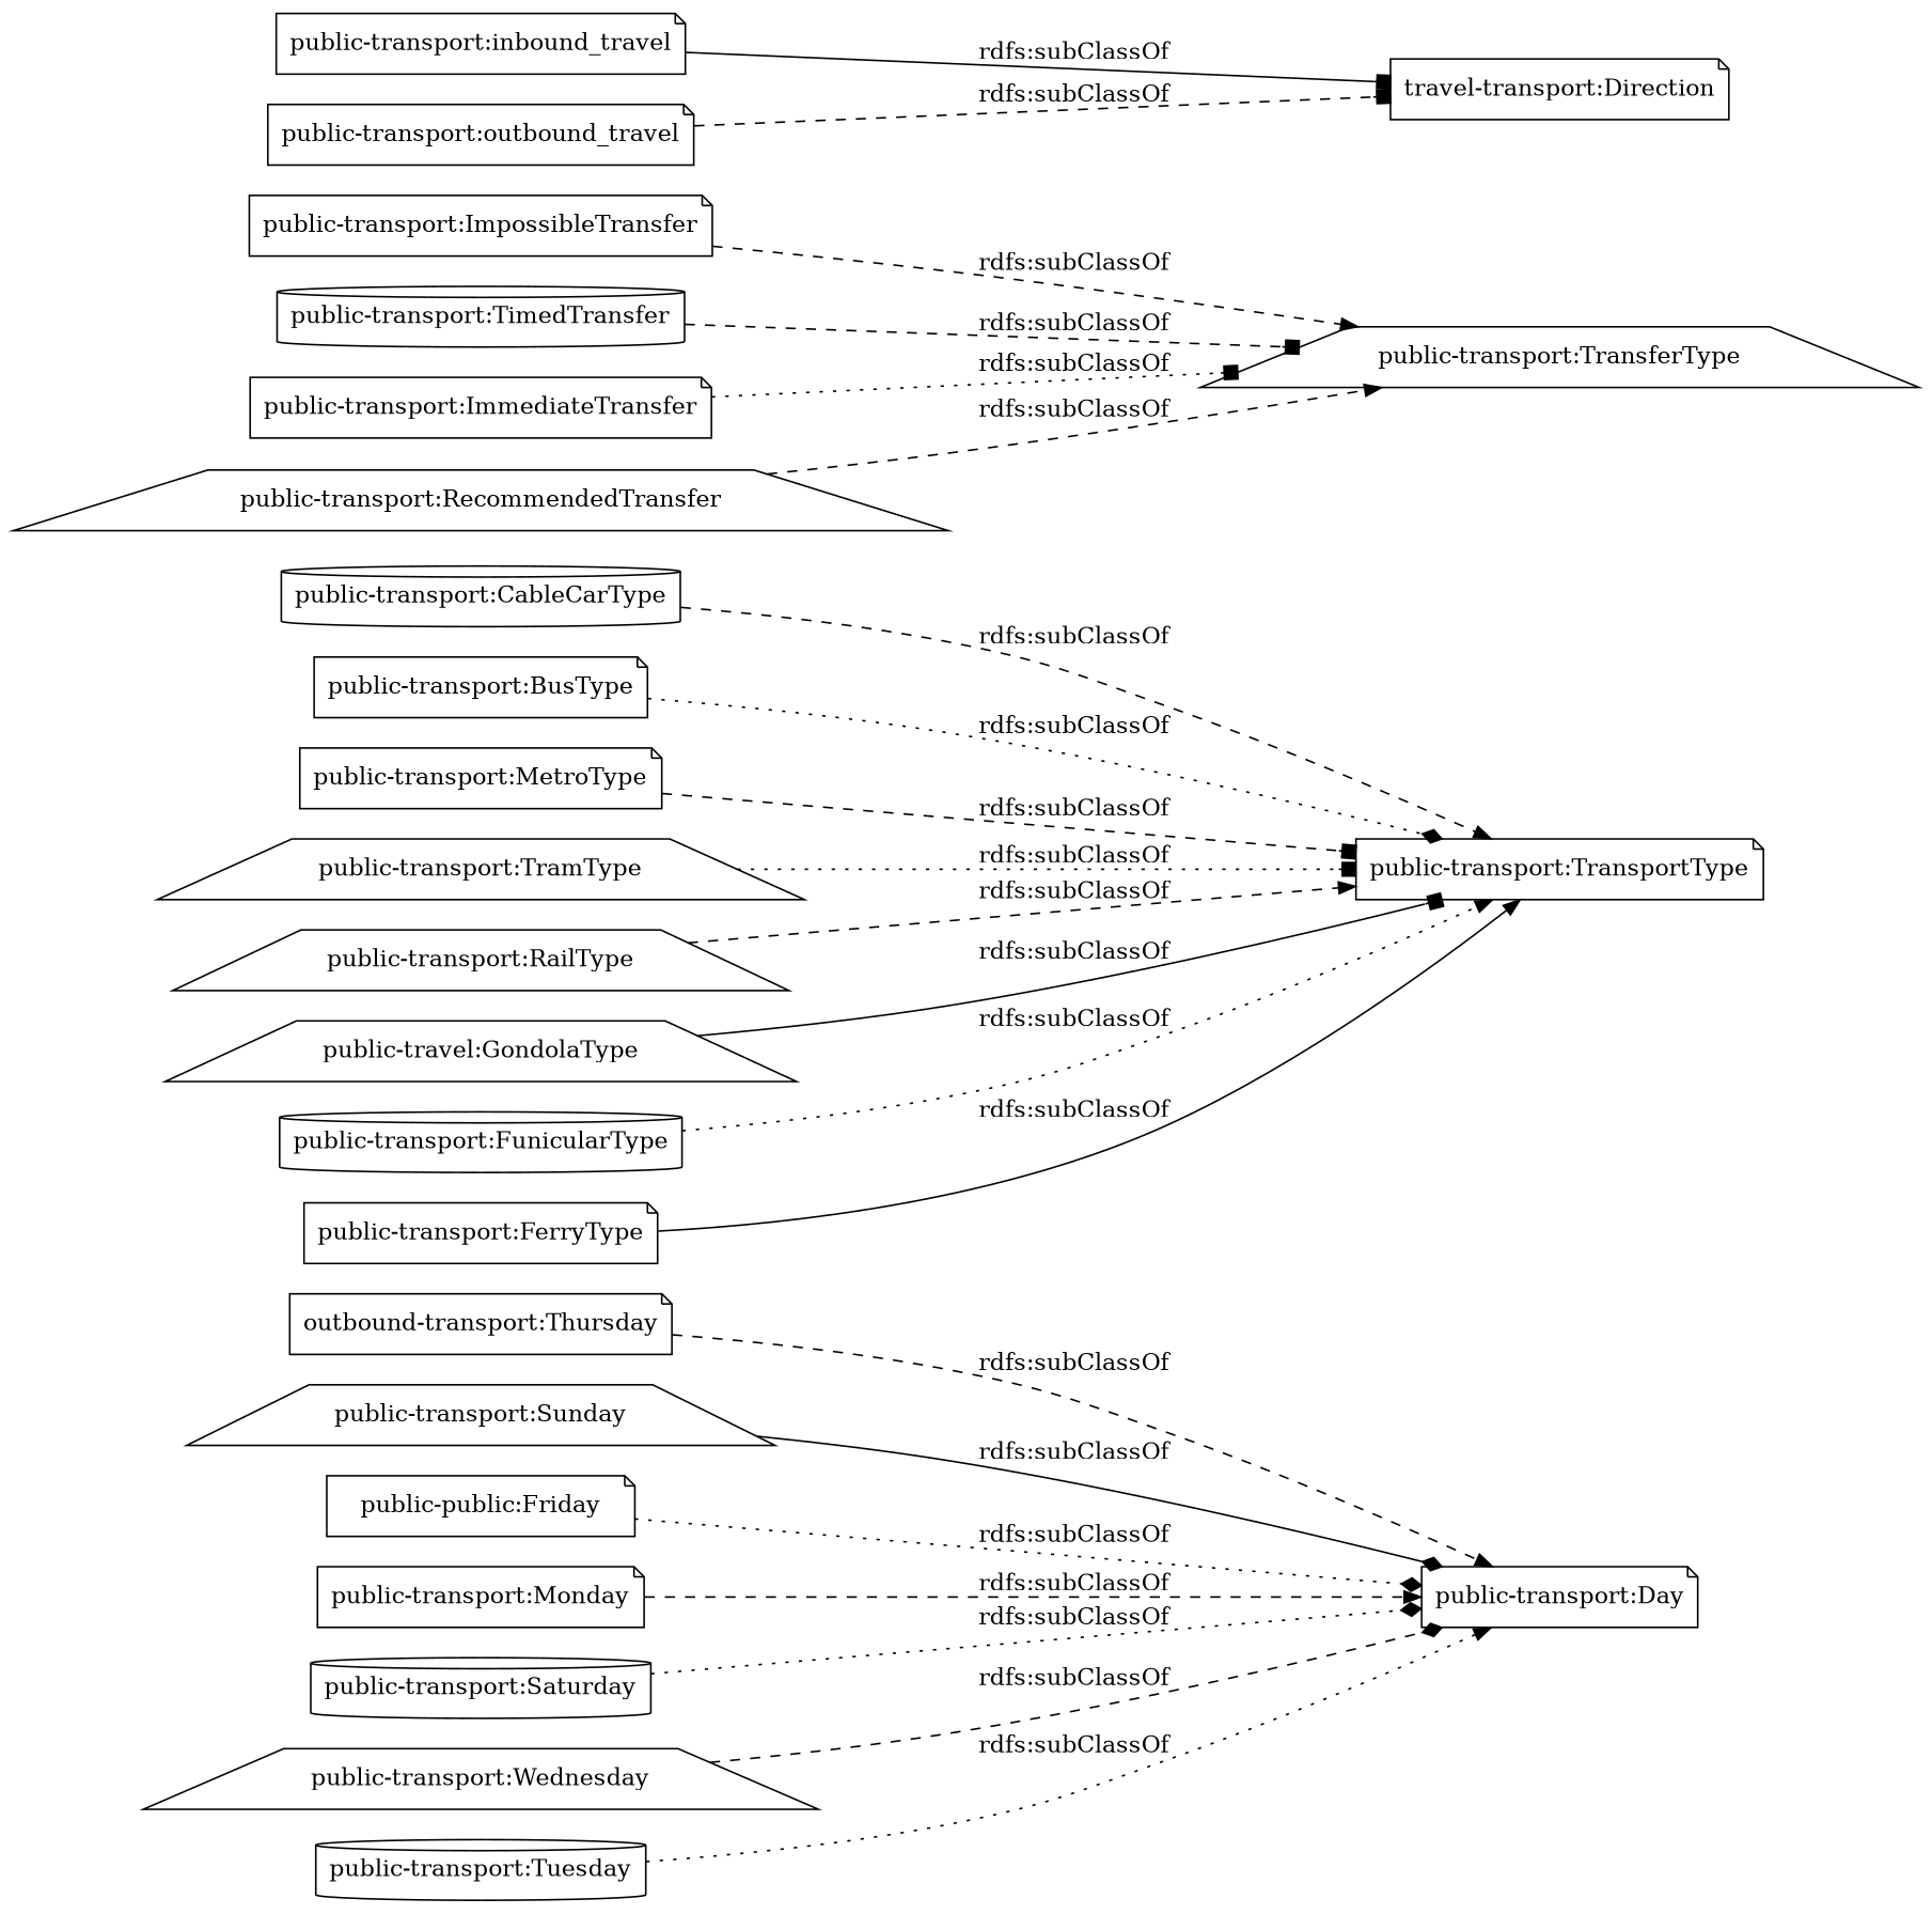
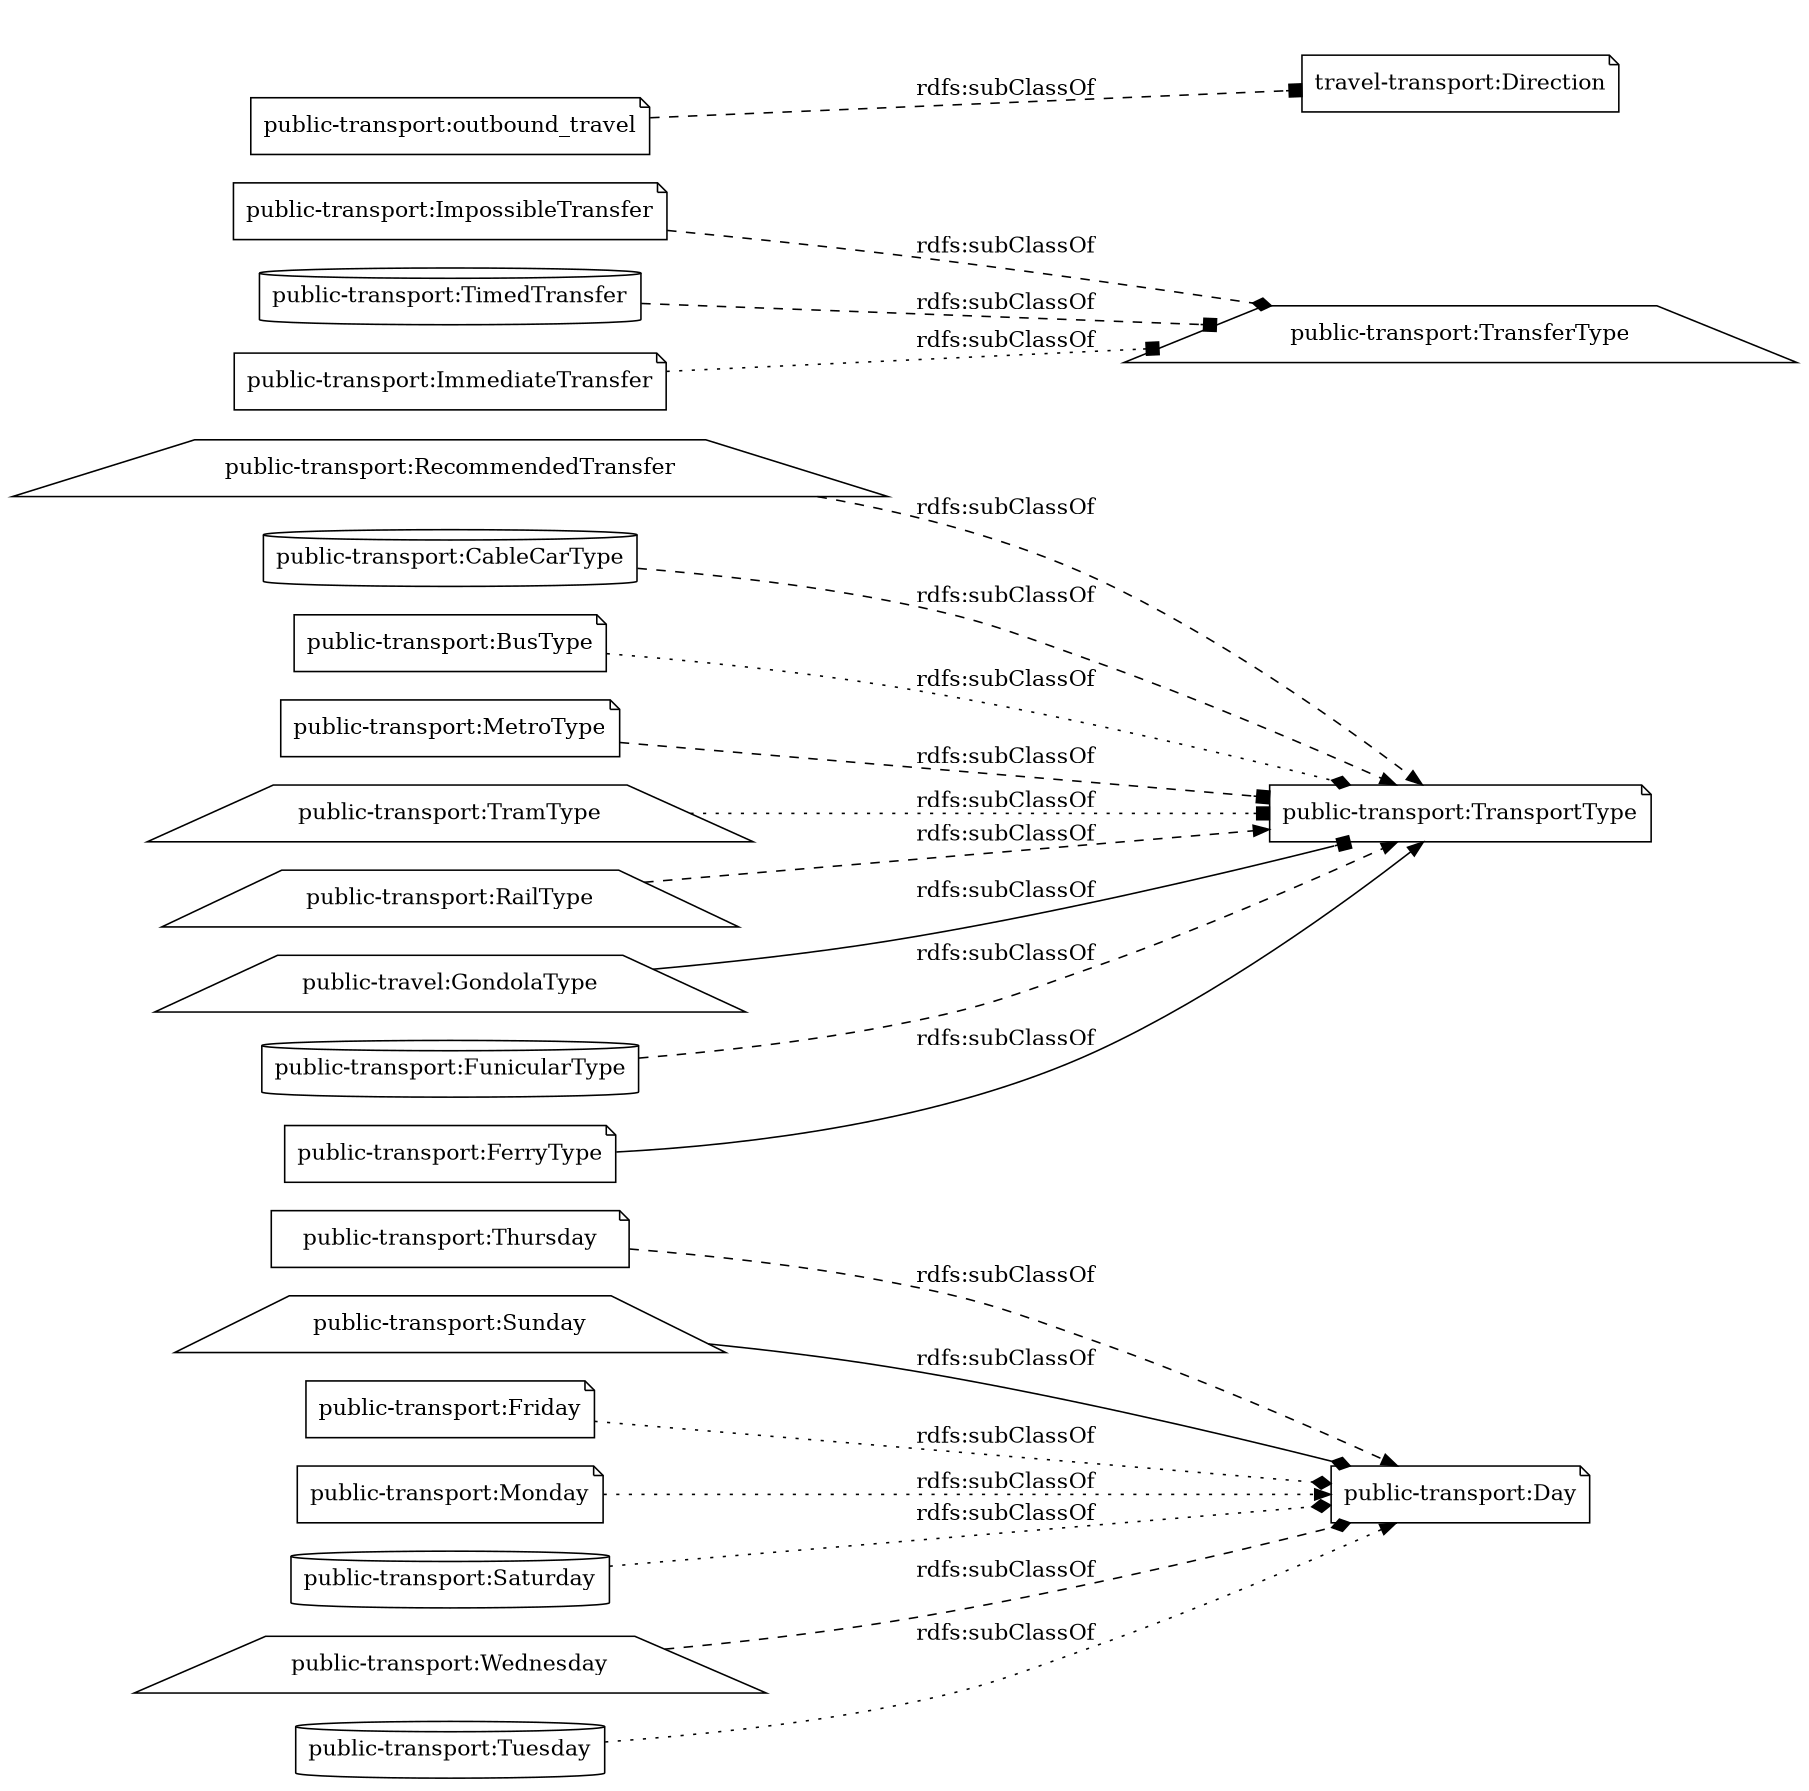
  digraph {
    rankdir=LR
    node [color=black shape=note]
    edge [arrowhead=normal style=dashed]
-   "public-transport:Thursday" [label="outbound-transport:Thursday"]
+   "public-transport:Thursday"
    "public-transport:Day"
    "public-transport:TimedTransfer" [shape=cylinder]
    "public-transport:TransferType" [shape=trapezium]
    "public-transport:ImmediateTransfer"
    n6 [label="travel-transport:Direction"]
-   "public-transport:inbound_travel"
    "public-transport:TramType" [shape=trapezium]
    "public-transport:TransportType"
    "public-transport:RailType" [shape=trapezium]
    n11 [label="public-travel:GondolaType" shape=trapezium]
    "public-transport:FunicularType" [shape=cylinder]
    "public-transport:Sunday" [shape=trapezium]
-   "public-transport:Friday" [label="public-public:Friday"]
+   "public-transport:Friday"
    "public-transport:Monday"
    "public-transport:RecommendedTransfer" [shape=trapezium]
    "public-transport:FerryType"
    "public-transport:outbound_travel"
    "public-transport:CableCarType" [shape=cylinder]
    "public-transport:Saturday" [shape=cylinder]
    "public-transport:BusType"
    "public-transport:Wednesday" [shape=trapezium]
    "public-transport:ImpossibleTransfer"
    "public-transport:MetroType"
    "public-transport:Tuesday" [shape=cylinder]
    "public-transport:Thursday" -> "public-transport:Day" [label="rdfs:subClassOf"]
    "public-transport:TimedTransfer" -> "public-transport:TransferType" [arrowhead=box label="rdfs:subClassOf"]
    "public-transport:ImmediateTransfer" -> "public-transport:TransferType" [arrowhead=box label="rdfs:subClassOf" style=dotted]
-   "public-transport:inbound_travel" -> n6 [arrowhead=box label="rdfs:subClassOf" style=solid]
    "public-transport:TramType" -> "public-transport:TransportType" [arrowhead=box label="rdfs:subClassOf" style=dotted]
    "public-transport:RailType" -> "public-transport:TransportType" [label="rdfs:subClassOf"]
    n11 -> "public-transport:TransportType" [arrowhead=box label="rdfs:subClassOf" style=solid]
-   "public-transport:FunicularType" -> "public-transport:TransportType" [label="rdfs:subClassOf" style=dotted]
+   "public-transport:FunicularType" -> "public-transport:TransportType" [label="rdfs:subClassOf"]
    "public-transport:Sunday" -> "public-transport:Day" [arrowhead=diamond label="rdfs:subClassOf" style=solid]
    "public-transport:Friday" -> "public-transport:Day" [arrowhead=diamond label="rdfs:subClassOf" style=dotted]
-   "public-transport:Monday" -> "public-transport:Day" [label="rdfs:subClassOf"]
-   "public-transport:RecommendedTransfer" -> "public-transport:TransferType" [label="rdfs:subClassOf"]
+   "public-transport:Monday" -> "public-transport:Day" [label="rdfs:subClassOf" style=dotted]
+   "public-transport:RecommendedTransfer" -> "public-transport:TransportType" [label="rdfs:subClassOf"]
    "public-transport:FerryType" -> "public-transport:TransportType" [label="rdfs:subClassOf" style=solid]
    "public-transport:outbound_travel" -> n6 [arrowhead=box label="rdfs:subClassOf"]
    "public-transport:CableCarType" -> "public-transport:TransportType" [label="rdfs:subClassOf"]
    "public-transport:Saturday" -> "public-transport:Day" [arrowhead=diamond label="rdfs:subClassOf" style=dotted]
    "public-transport:BusType" -> "public-transport:TransportType" [arrowhead=diamond label="rdfs:subClassOf" style=dotted]
    "public-transport:Wednesday" -> "public-transport:Day" [arrowhead=diamond label="rdfs:subClassOf"]
-   "public-transport:ImpossibleTransfer" -> "public-transport:TransferType" [label="rdfs:subClassOf"]
+   "public-transport:ImpossibleTransfer" -> "public-transport:TransferType" [arrowhead=diamond label="rdfs:subClassOf"]
    "public-transport:MetroType" -> "public-transport:TransportType" [arrowhead=box label="rdfs:subClassOf"]
    "public-transport:Tuesday" -> "public-transport:Day" [label="rdfs:subClassOf" style=dotted]
  }
